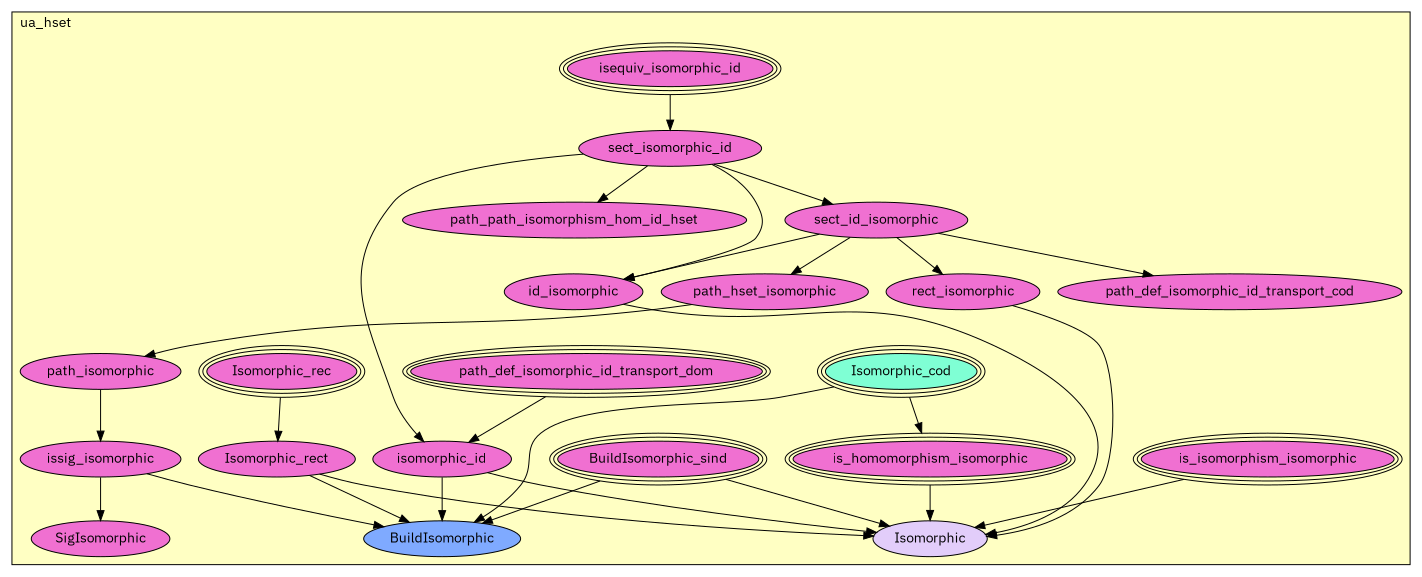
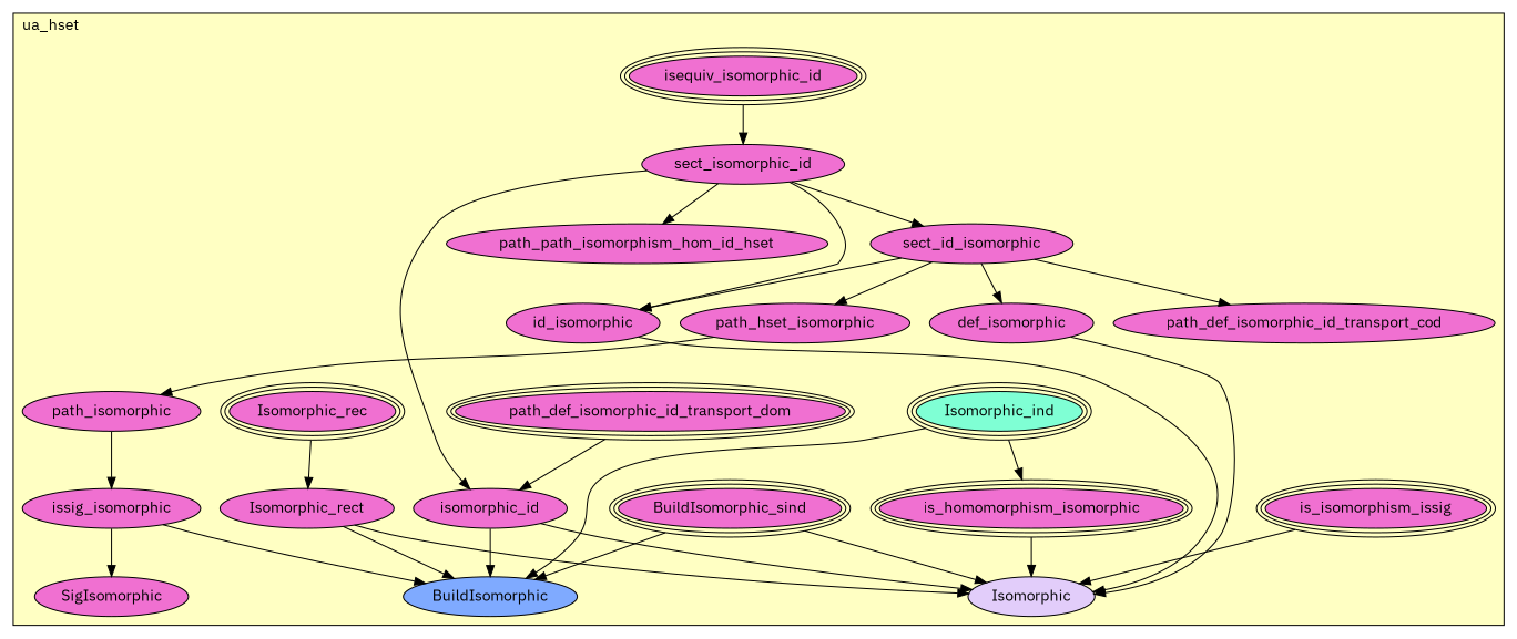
  digraph {
    fontname="IBM Plex Sans"
    node [fillcolor="#F070D1" fontname="IBM Plex Sans" style=filled]
    edge [fontname="IBM Plex Sans"]
    n1 [label=isequiv_isomorphic_id peripheries=3]
    n2 [label=sect_isomorphic_id]
    n3 [label=sect_id_isomorphic]
    n4 [label=path_path_isomorphism_hom_id_hset]
    n5 [label=path_def_isomorphic_id_transport_cod]
    n6 [label=path_def_isomorphic_id_transport_dom peripheries=3]
    n7 [label=path_hset_isomorphic]
    n8 [label=path_isomorphic]
    n9 [label=isomorphic_id]
    n10 [label=id_isomorphic]
    n11 [label=issig_isomorphic]
    n12 [label=SigIsomorphic]
-   n13 [label=is_isomorphism_isomorphic peripheries=3]
+   n13 [label=is_isomorphism_issig peripheries=3]
    n14 [label=is_homomorphism_isomorphic peripheries=3]
-   n15 [label=rect_isomorphic]
+   n15 [label=def_isomorphic]
    n16 [label=BuildIsomorphic_sind peripheries=3]
    n17 [label=Isomorphic_rec peripheries=3]
-   n18 [fillcolor="#7FFFD4" label=Isomorphic_cod peripheries=3]
+   n18 [fillcolor="#7FFFD4" label=Isomorphic_ind peripheries=3]
    n19 [label=Isomorphic_rect]
    n20 [fillcolor="#7FAAFF" label=BuildIsomorphic]
    n21 [fillcolor="#E2CDFA" label=Isomorphic]
    subgraph cluster_1 {
      fillcolor="#FFFFC3"
      label=ua_hset
      labeljust=l
      style=filled
      n1
      n2
      n3
      n4
      n5
      n6
      n7
      n8
      n9
      n10
      n11
      n12
      n13
      n14
      n15
      n16
      n17
      n18
      n19
      n20
      n21
    }
    n1 -> n2
    n2 -> n3
    n2 -> n4
    n2 -> n9
    n2 -> n10
    n3 -> n5
    n3 -> n7
    n3 -> n10
    n3 -> n15
    n6 -> n9
    n7 -> n8
    n8 -> n11
    n9 -> n20
    n9 -> n21
    n10 -> n21
    n11 -> n12
    n11 -> n20
    n13 -> n21
    n14 -> n21
    n15 -> n21
    n16 -> n20
    n16 -> n21
    n17 -> n19
    n18 -> n14
    n18 -> n20
    n19 -> n20
    n19 -> n21
  }
